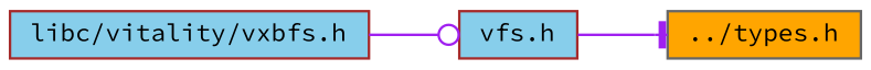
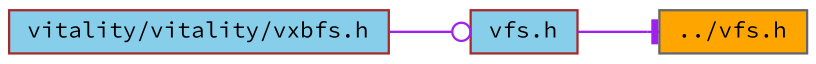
  digraph {
    fontname="Source Code Pro"
    rankdir=LR
    node [color=brown fillcolor=skyblue fontname="Source Code Pro" fontsize=10 shape=record style=filled]
    edge [color=purple fontname="Source Code Pro" fontsize=10 labelfontname=Helvetica labelfontsize=10 style=solid]
-   n1 [fontcolor=black height=0.2 label="libc/vitality/vxbfs.h" width=0.4]
+   n1 [fontcolor=black height=0.2 label="vitality/vitality/vxbfs.h" width=0.4]
    n2 [height=0.2 label="vfs.h" width=0.4]
-   n3 [color=gray40 fillcolor=orange height=0.2 label="../types.h" width=0.4]
+   n3 [color=gray40 fillcolor=orange height=0.2 label="../vfs.h" width=0.4]
    n1 -> n2 [arrowhead=odot]
    n2 -> n3 [arrowhead=tee]
  }
